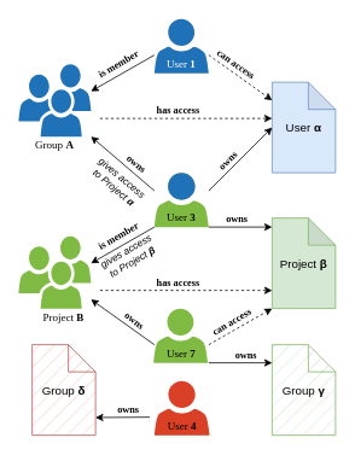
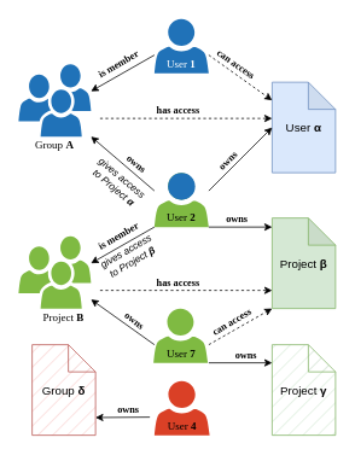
  <mxCell id="0" />
  <mxCell id="1" parent="0" />
  <mxCell id="2" value="" style="sketch=0;pointerEvents=1;shadow=0;dashed=0;html=1;strokeColor=none;labelPosition=center;verticalLabelPosition=bottom;verticalAlign=top;outlineConnect=0;align=center;shape=mxgraph.office.users.users;fillColor=#2072B8;allowArrows=0;connectable=0;" vertex="1" parent="1"><mxGeometry x="20" y="70" width="80" height="80" as="geometry" /></mxCell>
  <mxCell id="3" value="User &lt;b&gt;α&lt;/b&gt;" style="shape=note;whiteSpace=wrap;html=1;backgroundOutline=1;darkOpacity=0.05;allowArrows=0;connectable=0;fontSize=13;fillColor=#dae8fc;strokeColor=#6c8ebf;" vertex="1" parent="1"><mxGeometry x="300" y="90" width="70" height="100" as="geometry" /></mxCell>
  <mxCell id="4" value="" style="sketch=0;pointerEvents=1;shadow=0;dashed=0;html=1;strokeColor=none;labelPosition=center;verticalLabelPosition=bottom;verticalAlign=top;outlineConnect=0;align=center;shape=mxgraph.office.users.user;fillColor=#7FBA42;allowArrows=0;connectable=0;" vertex="1" parent="1"><mxGeometry x="170" y="190" width="60" height="60" as="geometry" /></mxCell>
  <mxCell id="5" value="" style="sketch=0;pointerEvents=1;shadow=0;dashed=0;html=1;strokeColor=none;labelPosition=center;verticalLabelPosition=bottom;verticalAlign=top;outlineConnect=0;align=center;shape=mxgraph.office.users.users;fillColor=#7FBA42;allowArrows=0;connectable=0;" vertex="1" parent="1"><mxGeometry x="20" y="260" width="80" height="80" as="geometry" /></mxCell>
  <mxCell id="6" value="" style="sketch=0;pointerEvents=1;shadow=0;dashed=0;html=1;strokeColor=none;labelPosition=center;verticalLabelPosition=bottom;verticalAlign=top;outlineConnect=0;align=center;shape=mxgraph.office.users.user;fillColor=#DA4026;allowArrows=0;connectable=0;" vertex="1" parent="1"><mxGeometry x="170" y="420" width="61" height="60" as="geometry" /></mxCell>
  <mxCell id="7" value="Group &lt;b&gt;A&lt;/b&gt;" style="text;html=1;align=center;verticalAlign=middle;whiteSpace=wrap;rounded=0;connectable=0;allowArrows=0;fontFamily=Tahoma;labelBackgroundColor=none;" vertex="1" parent="1"><mxGeometry x="20" y="150" width="80" height="20" as="geometry" /></mxCell>
  <mxCell id="8" value="" style="sketch=0;pointerEvents=1;shadow=0;dashed=0;html=1;strokeColor=none;labelPosition=center;verticalLabelPosition=bottom;verticalAlign=top;outlineConnect=0;align=center;shape=mxgraph.office.users.user;fillColor=#2072B8;allowArrows=0;connectable=0;" vertex="1" parent="1"><mxGeometry x="170" y="20" width="60" height="60" as="geometry" /></mxCell>
- <mxCell id="9" value="User &lt;b&gt;3&lt;/b&gt;" style="text;html=1;align=center;verticalAlign=middle;whiteSpace=wrap;rounded=0;connectable=0;allowArrows=0;fontFamily=Tahoma;labelBackgroundColor=none;" vertex="1" parent="1"><mxGeometry x="170" y="230" width="60" height="20" as="geometry" /></mxCell>
+ <mxCell id="9" value="User &lt;b&gt;2&lt;/b&gt;" style="text;html=1;align=center;verticalAlign=middle;whiteSpace=wrap;rounded=0;connectable=0;allowArrows=0;fontFamily=Tahoma;labelBackgroundColor=none;" vertex="1" parent="1"><mxGeometry x="170" y="230" width="60" height="20" as="geometry" /></mxCell>
  <mxCell id="10" value="" style="endArrow=classic;html=1;rounded=0;" edge="1" parent="1"><mxGeometry width="50" height="50" relative="1" as="geometry"><mxPoint x="170" y="210" as="sourcePoint" /><mxPoint x="100" y="150" as="targetPoint" /></mxGeometry></mxCell>
  <mxCell id="11" value="owns" style="edgeLabel;html=1;align=center;verticalAlign=middle;resizable=0;points=[];fontFamily=Tahoma;rotation=40;fontStyle=1;labelBackgroundColor=none;" vertex="1" connectable="0" parent="10"><mxGeometry x="-0.505" y="2" relative="1" as="geometry"><mxPoint x="-1" y="-17" as="offset" /></mxGeometry></mxCell>
  <mxCell id="12" value="" style="endArrow=classic;html=1;rounded=0;" edge="1" parent="1"><mxGeometry width="50" height="50" relative="1" as="geometry"><mxPoint x="170" y="60" as="sourcePoint" /><mxPoint x="100" y="100" as="targetPoint" /></mxGeometry></mxCell>
  <mxCell id="13" value="is member" style="edgeLabel;html=1;align=center;verticalAlign=middle;resizable=0;points=[];fontFamily=Tahoma;rotation=-30;fontStyle=1;labelBackgroundColor=none;" vertex="1" connectable="0" parent="12"><mxGeometry x="-0.505" y="2" relative="1" as="geometry"><mxPoint x="-24" y="-2" as="offset" /></mxGeometry></mxCell>
  <mxCell id="14" value="" style="endArrow=classic;html=1;rounded=0;dashed=1;" edge="1" parent="1"><mxGeometry width="50" height="50" relative="1" as="geometry"><mxPoint x="110" y="130" as="sourcePoint" /><mxPoint x="300" y="130" as="targetPoint" /></mxGeometry></mxCell>
  <mxCell id="15" value="has access" style="edgeLabel;html=1;align=center;verticalAlign=middle;resizable=0;points=[];fontFamily=Tahoma;fontStyle=1;labelBackgroundColor=none;" vertex="1" connectable="0" parent="14"><mxGeometry x="-0.505" y="2" relative="1" as="geometry"><mxPoint x="38" y="-8" as="offset" /></mxGeometry></mxCell>
  <mxCell id="16" value="" style="endArrow=classic;html=1;rounded=0;" edge="1" parent="1"><mxGeometry width="50" height="50" relative="1" as="geometry"><mxPoint x="230" y="210" as="sourcePoint" /><mxPoint x="300" y="140" as="targetPoint" /></mxGeometry></mxCell>
  <mxCell id="17" value="owns" style="edgeLabel;html=1;align=center;verticalAlign=middle;resizable=0;points=[];fontFamily=Tahoma;rotation=-45;fontStyle=1;labelBackgroundColor=none;" vertex="1" connectable="0" parent="16"><mxGeometry x="-0.505" y="2" relative="1" as="geometry"><mxPoint x="4" y="-14" as="offset" /></mxGeometry></mxCell>
  <mxCell id="18" value="" style="endArrow=classic;html=1;rounded=0;dashed=1;" edge="1" parent="1"><mxGeometry width="50" height="50" relative="1" as="geometry"><mxPoint x="230" y="60" as="sourcePoint" /><mxPoint x="300" y="110" as="targetPoint" /></mxGeometry></mxCell>
  <mxCell id="19" value="can access" style="edgeLabel;html=1;align=center;verticalAlign=middle;resizable=0;points=[];fontFamily=Tahoma;rotation=35;fontStyle=1;labelBackgroundColor=none;" vertex="1" connectable="0" parent="18"><mxGeometry x="-0.505" y="2" relative="1" as="geometry"><mxPoint x="12" y="-1" as="offset" /></mxGeometry></mxCell>
  <mxCell id="20" value="Project &lt;b&gt;β&lt;/b&gt;" style="shape=note;whiteSpace=wrap;html=1;backgroundOutline=1;darkOpacity=0.05;allowArrows=0;connectable=0;fontSize=13;fillColor=#d5e8d4;strokeColor=#82b366;" vertex="1" parent="1"><mxGeometry x="300" y="240" width="70" height="100" as="geometry" /></mxCell>
  <mxCell id="21" value="gives access&lt;br&gt;to Project &lt;b&gt;α&lt;/b&gt;" style="edgeLabel;html=1;align=center;verticalAlign=middle;resizable=0;points=[];fontFamily=Helvetica;rotation=40;fontStyle=2;labelBackgroundColor=none;" vertex="1" connectable="0" parent="1"><mxGeometry x="130" y="200" as="geometry" /></mxCell>
  <mxCell id="22" value="" style="endArrow=classic;html=1;rounded=0;" edge="1" parent="1"><mxGeometry width="50" height="50" relative="1" as="geometry"><mxPoint x="170" y="250" as="sourcePoint" /><mxPoint x="100" y="290" as="targetPoint" /></mxGeometry></mxCell>
  <mxCell id="23" value="is member" style="edgeLabel;html=1;align=center;verticalAlign=middle;resizable=0;points=[];fontFamily=Tahoma;rotation=-30;fontStyle=1;labelBackgroundColor=none;" vertex="1" connectable="0" parent="22"><mxGeometry x="-0.505" y="2" relative="1" as="geometry"><mxPoint x="-24" y="-2" as="offset" /></mxGeometry></mxCell>
  <mxCell id="24" value="" style="endArrow=classic;html=1;rounded=0;" edge="1" parent="1"><mxGeometry width="50" height="50" relative="1" as="geometry"><mxPoint x="230" y="250" as="sourcePoint" /><mxPoint x="300" y="250" as="targetPoint" /></mxGeometry></mxCell>
  <mxCell id="25" value="owns" style="edgeLabel;html=1;align=center;verticalAlign=middle;resizable=0;points=[];fontFamily=Tahoma;rotation=0;fontStyle=1;labelBackgroundColor=none;" vertex="1" connectable="0" parent="24"><mxGeometry x="-0.505" y="2" relative="1" as="geometry"><mxPoint x="13" y="-8" as="offset" /></mxGeometry></mxCell>
  <mxCell id="26" value="" style="ellipse;whiteSpace=wrap;html=1;aspect=fixed;strokeColor=none;fillColor=#2072B8;" vertex="1" parent="1"><mxGeometry x="185" y="190" width="30" height="30" as="geometry" /></mxCell>
  <mxCell id="27" value="" style="sketch=0;pointerEvents=1;shadow=0;dashed=0;html=1;strokeColor=none;labelPosition=center;verticalLabelPosition=bottom;verticalAlign=top;outlineConnect=0;align=center;shape=mxgraph.office.users.user;fillColor=#7FBA42;allowArrows=0;connectable=0;" vertex="1" parent="1"><mxGeometry x="169" y="340" width="60" height="60" as="geometry" /></mxCell>
  <mxCell id="28" value="" style="endArrow=classic;html=1;rounded=0;" edge="1" parent="1"><mxGeometry width="50" height="50" relative="1" as="geometry"><mxPoint x="170" y="380" as="sourcePoint" /><mxPoint x="100" y="330" as="targetPoint" /></mxGeometry></mxCell>
  <mxCell id="29" value="owns" style="edgeLabel;html=1;align=center;verticalAlign=middle;resizable=0;points=[];fontFamily=Tahoma;rotation=37;fontStyle=1;labelBackgroundColor=none;" vertex="1" connectable="0" parent="28"><mxGeometry x="-0.505" y="2" relative="1" as="geometry"><mxPoint x="-4" y="-17" as="offset" /></mxGeometry></mxCell>
  <mxCell id="30" value="" style="endArrow=classic;html=1;rounded=0;dashed=1;" edge="1" parent="1"><mxGeometry width="50" height="50" relative="1" as="geometry"><mxPoint x="110" y="320" as="sourcePoint" /><mxPoint x="300" y="320" as="targetPoint" /></mxGeometry></mxCell>
  <mxCell id="31" value="has access" style="edgeLabel;html=1;align=center;verticalAlign=middle;resizable=0;points=[];fontFamily=Tahoma;fontStyle=1;labelBackgroundColor=none;" vertex="1" connectable="0" parent="30"><mxGeometry x="-0.505" y="2" relative="1" as="geometry"><mxPoint x="38" y="-8" as="offset" /></mxGeometry></mxCell>
  <mxCell id="32" value="" style="endArrow=classic;html=1;rounded=0;dashed=1;" edge="1" parent="1"><mxGeometry width="50" height="50" relative="1" as="geometry"><mxPoint x="230" y="380" as="sourcePoint" /><mxPoint x="300" y="340" as="targetPoint" /></mxGeometry></mxCell>
  <mxCell id="33" value="can access" style="edgeLabel;html=1;align=center;verticalAlign=middle;resizable=0;points=[];fontFamily=Tahoma;rotation=329;fontStyle=1;labelBackgroundColor=none;" vertex="1" connectable="0" parent="32"><mxGeometry x="-0.505" y="2" relative="1" as="geometry"><mxPoint x="8" y="-14" as="offset" /></mxGeometry></mxCell>
  <mxCell id="34" value="gives access&lt;br&gt;to Project &lt;b&gt;β&lt;/b&gt;" style="edgeLabel;html=1;align=center;verticalAlign=middle;resizable=0;points=[];fontFamily=Helvetica;rotation=330;fontStyle=2;labelBackgroundColor=none;" vertex="1" connectable="0" parent="1"><mxGeometry x="147" y="297" as="geometry"><mxPoint x="2.228" y="-15.101" as="offset" /></mxGeometry></mxCell>
  <mxCell id="35" value="User &lt;b&gt;7&lt;/b&gt;" style="text;html=1;align=center;verticalAlign=middle;whiteSpace=wrap;rounded=0;connectable=0;allowArrows=0;fontFamily=Tahoma;labelBackgroundColor=none;" vertex="1" parent="1"><mxGeometry x="170" y="380" width="60" height="20" as="geometry" /></mxCell>
  <mxCell id="36" value="Project &lt;b&gt;B&lt;/b&gt;" style="text;html=1;align=center;verticalAlign=middle;whiteSpace=wrap;rounded=0;connectable=0;allowArrows=0;fontFamily=Tahoma;labelBackgroundColor=none;" vertex="1" parent="1"><mxGeometry x="30" y="340" width="80" height="20" as="geometry" /></mxCell>
- <mxCell id="37" value="Group &lt;b&gt;γ&lt;/b&gt;" style="shape=note;whiteSpace=wrap;html=1;backgroundOutline=1;darkOpacity=0.05;allowArrows=0;connectable=0;fontSize=13;fillColor=#d5e8d4;strokeColor=#82b366;fillStyle=hatch;" vertex="1" parent="1"><mxGeometry x="300" y="380" width="70" height="100" as="geometry" /></mxCell>
+ <mxCell id="37" value="Project &lt;b&gt;γ&lt;/b&gt;" style="shape=note;whiteSpace=wrap;html=1;backgroundOutline=1;darkOpacity=0.05;allowArrows=0;connectable=0;fontSize=13;fillColor=#d5e8d4;strokeColor=#82b366;fillStyle=hatch;" vertex="1" parent="1"><mxGeometry x="300" y="380" width="70" height="100" as="geometry" /></mxCell>
  <mxCell id="38" value="" style="endArrow=classic;html=1;rounded=0;" edge="1" parent="1"><mxGeometry width="50" height="50" relative="1" as="geometry"><mxPoint x="230" y="400" as="sourcePoint" /><mxPoint x="300" y="400" as="targetPoint" /></mxGeometry></mxCell>
  <mxCell id="39" value="owns" style="edgeLabel;html=1;align=center;verticalAlign=middle;resizable=0;points=[];fontFamily=Tahoma;rotation=0;fontStyle=1;labelBackgroundColor=none;" vertex="1" connectable="0" parent="38"><mxGeometry x="-0.505" y="2" relative="1" as="geometry"><mxPoint x="23" y="-8" as="offset" /></mxGeometry></mxCell>
  <mxCell id="40" value="User &lt;b&gt;1&lt;/b&gt;" style="text;html=1;align=center;verticalAlign=middle;whiteSpace=wrap;rounded=0;connectable=0;allowArrows=0;fontFamily=Tahoma;fontColor=#FFFFFF;labelBackgroundColor=none;" vertex="1" parent="1"><mxGeometry x="170" y="60" width="60" height="20" as="geometry" /></mxCell>
  <mxCell id="41" value="Group &lt;b&gt;δ&lt;/b&gt;" style="shape=note;whiteSpace=wrap;html=1;backgroundOutline=1;darkOpacity=0.05;allowArrows=0;connectable=0;fontSize=13;fillColor=#f8cecc;strokeColor=#b85450;fillStyle=hatch;" vertex="1" parent="1"><mxGeometry x="35" y="380" width="70" height="100" as="geometry" /></mxCell>
  <mxCell id="42" value="User &lt;b&gt;4&lt;/b&gt;" style="text;html=1;align=center;verticalAlign=middle;whiteSpace=wrap;rounded=0;connectable=0;allowArrows=0;fontFamily=Tahoma;labelBackgroundColor=none;" vertex="1" parent="1"><mxGeometry x="171" y="460" width="60" height="20" as="geometry" /></mxCell>
  <mxCell id="43" value="" style="endArrow=classic;html=1;rounded=0;" edge="1" parent="1"><mxGeometry width="50" height="50" relative="1" as="geometry"><mxPoint x="165" y="460" as="sourcePoint" /><mxPoint x="105" y="460.48" as="targetPoint" /></mxGeometry></mxCell>
  <mxCell id="44" value="owns" style="edgeLabel;html=1;align=center;verticalAlign=middle;resizable=0;points=[];fontFamily=Tahoma;rotation=0;fontStyle=1;labelBackgroundColor=none;" vertex="1" connectable="0" parent="43"><mxGeometry x="-0.505" y="2" relative="1" as="geometry"><mxPoint x="-10" y="-12" as="offset" /></mxGeometry></mxCell>
